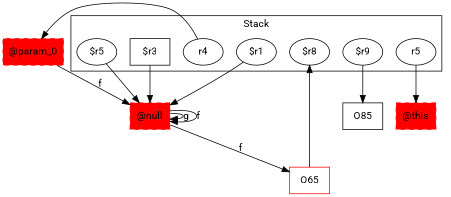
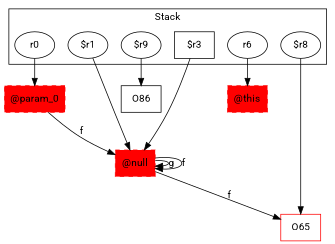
  digraph {
    fontname=Roboto
    rankDir=LR
    node [fontname=Roboto]
    edge [fontname=Roboto]
    "$r1"
-   r0 [label=r4]
+   r0
    "$r9"
    "$r8"
-   "$r5"
-   r6 [label=r5]
+   r6
    "$r3" [shape=box]
    "@null" [color=red shape=box style="filled,dashed"]
    "@param_0" [color=red shape=box style="filled,dashed"]
-   O86 [shape=box label=O85]
+   O86 [shape=box]
    n11 [color=red label=O65 shape=box]
    "@this" [color=red shape=box style="filled,dashed"]
    subgraph cluster_1 {
      label=Stack
      "$r1"
      r0
      "$r9"
      "$r8"
-     "$r5"
      r6
      "$r3"
    }
    "$r1" -> "@null"
    r0 -> "@param_0"
    "$r9" -> O86
-   n11 -> "$r8"
-   "$r5" -> "@null"
+   "$r8" -> n11
    r6 -> "@this"
    "$r3" -> "@null"
    "@null" -> "@null" [label=g weight=0.2]
    "@null" -> "@null" [label=f weight=0.2]
    "@null" -> n11 [label=f weight=0.2]
    "@param_0" -> "@null" [label=f weight=0.2]
  }
